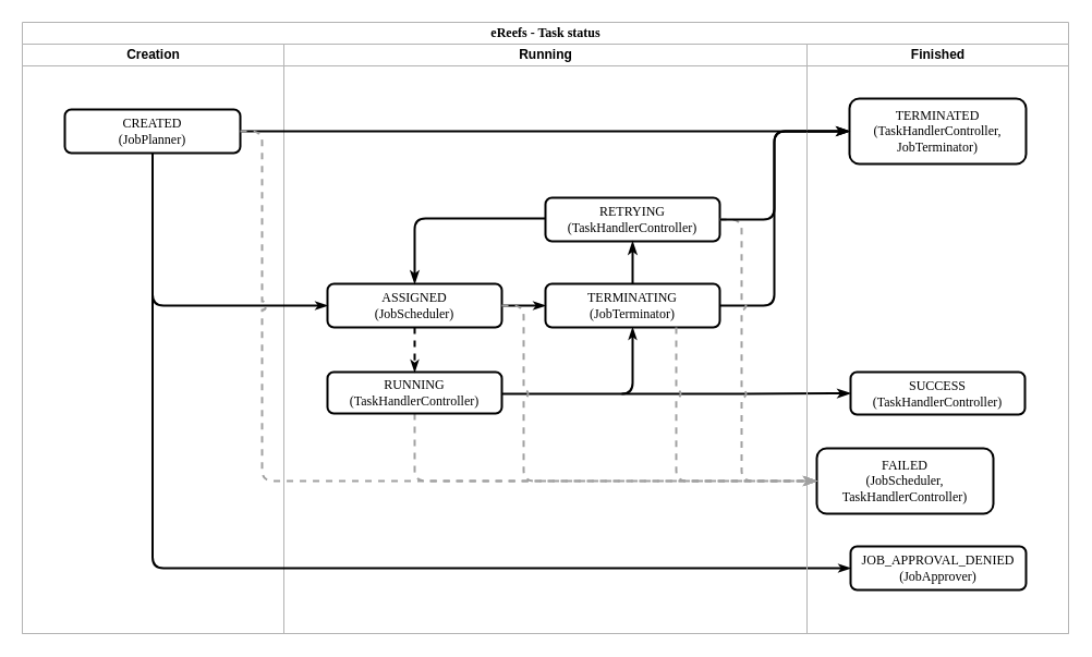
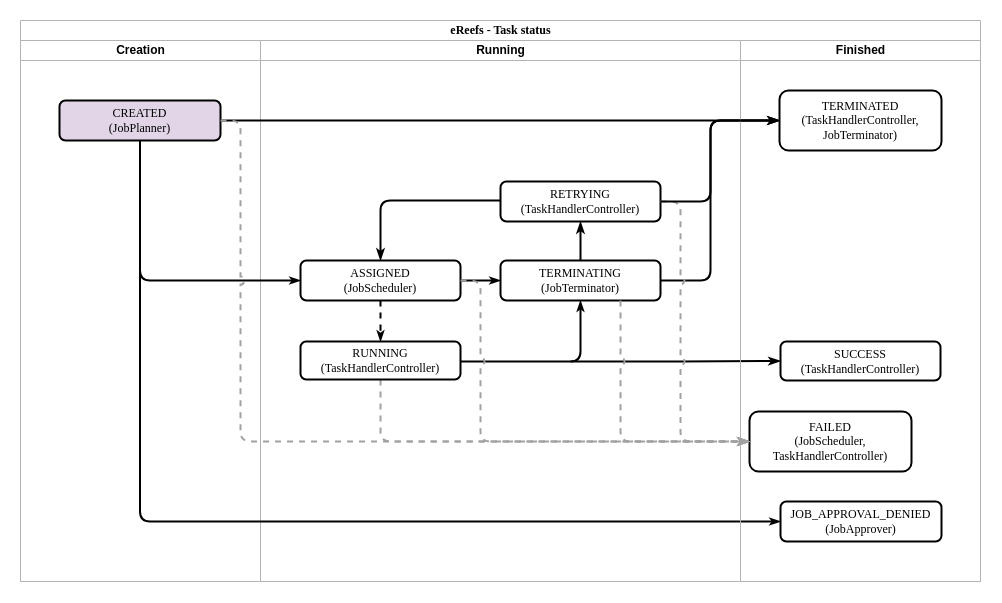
  <mxCell id="0" />
  <mxCell id="1" parent="0" />
  <mxCell id="2" value="eReefs - Task status" style="swimlane;html=1;childLayout=stackLayout;startSize=20;rounded=0;shadow=0;labelBackgroundColor=none;strokeColor=#B3B3B3;strokeWidth=1;fillColor=#ffffff;fontFamily=Verdana;fontSize=12;fontColor=#000000;align=center;" parent="1" vertex="1"><mxGeometry x="20" y="20" width="960" height="561" as="geometry" /></mxCell>
  <mxCell id="3" value="" style="edgeStyle=orthogonalEdgeStyle;rounded=1;orthogonalLoop=1;jettySize=auto;html=1;fontSize=12;entryX=0;entryY=0.5;entryDx=0;entryDy=0;strokeWidth=2;endArrow=classicThin;endFill=1;" parent="2" target="31" edge="1"><mxGeometry relative="1" as="geometry"><mxPoint x="550" y="341" as="sourcePoint" /><mxPoint x="620" y="345" as="targetPoint" /><Array as="points"><mxPoint x="650" y="341" /><mxPoint x="650" y="341" /></Array></mxGeometry></mxCell>
  <mxCell id="4" value="Creation" style="swimlane;html=1;startSize=20;fontSize=12;strokeColor=#B3B3B3;" parent="2" vertex="1"><mxGeometry y="20" width="240" height="541" as="geometry" /></mxCell>
- <mxCell id="5" value="CREATED&lt;br&gt;(JobPlanner)" style="rounded=1;whiteSpace=wrap;html=1;shadow=0;labelBackgroundColor=none;strokeColor=#000000;strokeWidth=2;fillColor=#ffffff;fontFamily=Verdana;fontSize=12;fontColor=#000000;align=center;fontStyle=0" parent="4" vertex="1"><mxGeometry x="39" y="60" width="161" height="40" as="geometry" /></mxCell>
+ <mxCell id="5" value="CREATED&lt;br&gt;(JobPlanner)" style="rounded=1;whiteSpace=wrap;html=1;shadow=0;labelBackgroundColor=none;strokeColor=#000000;strokeWidth=2;fillColor=#e1d5e7;fontFamily=Verdana;fontSize=12;fontColor=#000000;align=center;fontStyle=0;" parent="4" vertex="1"><mxGeometry x="39" y="60" width="161" height="40" as="geometry" /></mxCell>
  <mxCell id="6" style="edgeStyle=orthogonalEdgeStyle;rounded=1;html=1;labelBackgroundColor=none;startArrow=none;startFill=0;startSize=5;endArrow=classicThin;endFill=1;endSize=5;jettySize=auto;orthogonalLoop=1;strokeColor=#000000;strokeWidth=1;fontFamily=Verdana;fontSize=8;fontColor=#000000;" parent="2" edge="1"><mxGeometry relative="1" as="geometry"><mxPoint x="120" y="205" as="sourcePoint" /></mxGeometry></mxCell>
  <mxCell id="7" style="edgeStyle=orthogonalEdgeStyle;rounded=1;html=1;labelBackgroundColor=none;startArrow=none;startFill=0;startSize=5;endArrow=classicThin;endFill=1;endSize=5;jettySize=auto;orthogonalLoop=1;strokeColor=#000000;strokeWidth=1;fontFamily=Verdana;fontSize=8;fontColor=#000000;" parent="2" edge="1"><mxGeometry relative="1" as="geometry"><mxPoint x="70" y="235" as="targetPoint" /></mxGeometry></mxCell>
  <mxCell id="8" style="edgeStyle=orthogonalEdgeStyle;rounded=1;html=1;labelBackgroundColor=none;startArrow=none;startFill=0;startSize=5;endArrow=classicThin;endFill=1;endSize=5;jettySize=auto;orthogonalLoop=1;strokeColor=#000000;strokeWidth=1;fontFamily=Verdana;fontSize=8;fontColor=#000000;" parent="2" edge="1"><mxGeometry relative="1" as="geometry"><Array as="points"><mxPoint x="20" y="690" /><mxPoint x="20" y="370" /><mxPoint x="70" y="370" /></Array><mxPoint x="70" y="235" as="targetPoint" /></mxGeometry></mxCell>
  <mxCell id="9" style="edgeStyle=orthogonalEdgeStyle;rounded=1;html=1;labelBackgroundColor=none;startArrow=none;startFill=0;startSize=5;endArrow=classicThin;endFill=1;endSize=5;jettySize=auto;orthogonalLoop=1;strokeColor=#000000;strokeWidth=1;fontFamily=Verdana;fontSize=8;fontColor=#000000;" parent="2" edge="1"><mxGeometry relative="1" as="geometry"><Array as="points"><mxPoint x="80" y="650" /><mxPoint x="490" y="650" /><mxPoint x="490" y="610" /></Array><mxPoint x="80" y="640" as="sourcePoint" /></mxGeometry></mxCell>
  <mxCell id="10" style="edgeStyle=orthogonalEdgeStyle;rounded=1;html=1;labelBackgroundColor=none;startArrow=none;startFill=0;startSize=5;endArrow=classicThin;endFill=1;endSize=5;jettySize=auto;orthogonalLoop=1;strokeColor=#000000;strokeWidth=1;fontFamily=Verdana;fontSize=8;fontColor=#000000;" parent="2" edge="1"><mxGeometry relative="1" as="geometry"><mxPoint x="600" y="610" as="sourcePoint" /></mxGeometry></mxCell>
  <mxCell id="11" value="" style="edgeStyle=orthogonalEdgeStyle;rounded=1;orthogonalLoop=1;jettySize=auto;html=1;fontSize=12;strokeWidth=2;endArrow=classicThin;endFill=1;entryX=0;entryY=0.5;entryDx=0;entryDy=0;jumpStyle=arc;strokeColor=#A1A1A1;dashed=1;" parent="2" source="15" target="32" edge="1"><mxGeometry relative="1" as="geometry"><mxPoint x="610" y="420" as="sourcePoint" /><mxPoint x="650" y="401" as="targetPoint" /><Array as="points"><mxPoint x="360" y="421" /></Array></mxGeometry></mxCell>
  <mxCell id="12" value="Running" style="swimlane;html=1;startSize=20;strokeColor=#B3B3B3;" parent="2" vertex="1"><mxGeometry x="240" y="20" width="480" height="541" as="geometry" /></mxCell>
  <mxCell id="13" style="edgeStyle=orthogonalEdgeStyle;rounded=1;html=1;labelBackgroundColor=none;startArrow=none;startFill=0;startSize=5;endArrow=classicThin;endFill=1;endSize=5;jettySize=auto;orthogonalLoop=1;strokeColor=#000000;strokeWidth=2;fontFamily=Verdana;fontSize=8;fontColor=#000000;jumpSize=14;" parent="12" source="15" target="17" edge="1"><mxGeometry relative="1" as="geometry"><mxPoint x="206" y="358" as="sourcePoint" /><mxPoint x="451" y="158" as="targetPoint" /><Array as="points"><mxPoint x="320" y="321" /></Array></mxGeometry></mxCell>
  <mxCell id="14" value="ASSIGNED&lt;br&gt;(JobScheduler)" style="rounded=1;whiteSpace=wrap;html=1;shadow=0;labelBackgroundColor=none;strokeColor=#000000;strokeWidth=2;fillColor=#ffffff;fontFamily=Verdana;fontSize=12;fontColor=#000000;align=center;fontStyle=0" parent="12" vertex="1"><mxGeometry x="40" y="220" width="160" height="40" as="geometry" /></mxCell>
  <mxCell id="15" value="RUNNING&lt;br&gt;(TaskHandlerController)" style="rounded=1;whiteSpace=wrap;html=1;shadow=0;labelBackgroundColor=none;strokeColor=#000000;strokeWidth=2;fillColor=#ffffff;fontFamily=Verdana;fontSize=12;fontColor=#000000;align=center;fontStyle=0" parent="12" vertex="1"><mxGeometry x="40" y="301" width="160" height="38" as="geometry" /></mxCell>
  <mxCell id="16" style="edgeStyle=orthogonalEdgeStyle;rounded=1;html=1;labelBackgroundColor=none;startArrow=none;startFill=0;startSize=5;endArrow=classicThin;endFill=1;endSize=5;jettySize=auto;orthogonalLoop=1;strokeColor=#000000;strokeWidth=2;fontFamily=Verdana;fontSize=8;fontColor=#000000;exitX=0.5;exitY=1;exitDx=0;exitDy=0;dashed=1;" parent="12" source="14" target="15" edge="1"><mxGeometry relative="1" as="geometry"><mxPoint x="221" y="568" as="sourcePoint" /><mxPoint x="310" y="255" as="targetPoint" /><Array as="points"><mxPoint x="120" y="291" /><mxPoint x="120" y="291" /></Array></mxGeometry></mxCell>
  <mxCell id="17" value="TERMINATING&lt;br&gt;(JobTerminator)" style="rounded=1;whiteSpace=wrap;html=1;shadow=0;labelBackgroundColor=none;strokeColor=#000000;strokeWidth=2;fillColor=#ffffff;fontFamily=Verdana;fontSize=12;fontColor=#000000;align=center;fontStyle=0" parent="12" vertex="1"><mxGeometry x="240" y="220" width="160" height="40" as="geometry" /></mxCell>
  <mxCell id="18" style="edgeStyle=orthogonalEdgeStyle;rounded=1;html=1;labelBackgroundColor=none;startArrow=none;startFill=0;startSize=5;endArrow=classicThin;endFill=1;endSize=5;jettySize=auto;orthogonalLoop=1;strokeColor=#000000;strokeWidth=2;fontFamily=Verdana;fontSize=8;fontColor=#000000;" parent="12" source="14" target="17" edge="1"><mxGeometry relative="1" as="geometry"><mxPoint x="-29" y="0.5" as="sourcePoint" /><mxPoint x="370" y="150" as="targetPoint" /><Array as="points"><mxPoint x="190" y="241" /><mxPoint x="190" y="241" /></Array></mxGeometry></mxCell>
  <mxCell id="19" value="RETRYING&lt;br&gt;(TaskHandlerController)" style="rounded=1;whiteSpace=wrap;html=1;shadow=0;labelBackgroundColor=none;strokeColor=#000000;strokeWidth=2;fillColor=#ffffff;fontFamily=Verdana;fontSize=12;fontColor=#000000;align=center;fontStyle=0" parent="12" vertex="1"><mxGeometry x="240" y="141" width="160" height="40" as="geometry" /></mxCell>
  <mxCell id="20" value="" style="edgeStyle=orthogonalEdgeStyle;rounded=1;orthogonalLoop=1;jettySize=auto;html=1;fontSize=12;strokeWidth=2;endArrow=classicThin;endFill=1;" parent="12" source="19" target="14" edge="1"><mxGeometry relative="1" as="geometry"><mxPoint x="711" y="338" as="sourcePoint" /><mxPoint x="789" y="338" as="targetPoint" /><Array as="points"><mxPoint x="120" y="160" /></Array></mxGeometry></mxCell>
  <mxCell id="21" value="" style="edgeStyle=orthogonalEdgeStyle;rounded=1;orthogonalLoop=1;jettySize=auto;html=1;fontSize=12;strokeWidth=2;endArrow=classicThin;endFill=1;" parent="12" source="17" target="19" edge="1"><mxGeometry relative="1" as="geometry"><mxPoint x="211" y="328" as="sourcePoint" /><mxPoint x="289" y="328" as="targetPoint" /><Array as="points"><mxPoint x="320" y="211" /><mxPoint x="320" y="211" /></Array></mxGeometry></mxCell>
  <mxCell id="22" style="edgeStyle=orthogonalEdgeStyle;rounded=1;html=1;labelBackgroundColor=none;startArrow=none;startFill=0;startSize=5;endArrow=classicThin;endFill=1;endSize=5;jettySize=auto;orthogonalLoop=1;strokeColor=#000000;strokeWidth=2;fontFamily=Verdana;fontSize=8;fontColor=#000000;" parent="2" source="5" target="14" edge="1"><mxGeometry relative="1" as="geometry"><mxPoint x="190" y="170" as="targetPoint" /><Array as="points"><mxPoint x="120" y="260" /></Array></mxGeometry></mxCell>
  <mxCell id="23" style="edgeStyle=orthogonalEdgeStyle;rounded=1;html=1;labelBackgroundColor=none;startArrow=none;startFill=0;startSize=5;endArrow=classicThin;endFill=1;endSize=5;jettySize=auto;orthogonalLoop=1;strokeColor=#000000;strokeWidth=2;fontFamily=Verdana;fontSize=8;fontColor=#000000;exitX=1;exitY=0.5;exitDx=0;exitDy=0;" parent="2" source="5" target="30" edge="1"><mxGeometry relative="1" as="geometry"><mxPoint x="446" y="208" as="sourcePoint" /><mxPoint x="779" y="105" as="targetPoint" /><Array as="points"><mxPoint x="650" y="100" /><mxPoint x="650" y="100" /></Array></mxGeometry></mxCell>
  <mxCell id="24" style="edgeStyle=orthogonalEdgeStyle;rounded=1;html=1;labelBackgroundColor=none;startArrow=none;startFill=0;startSize=5;endArrow=classicThin;endFill=1;endSize=5;jettySize=auto;orthogonalLoop=1;strokeColor=#000000;strokeWidth=2;fontFamily=Verdana;fontSize=8;fontColor=#000000;entryX=0;entryY=0.5;entryDx=0;entryDy=0;" parent="2" source="5" target="33" edge="1"><mxGeometry relative="1" as="geometry"><mxPoint x="534" y="188" as="targetPoint" /><Array as="points"><mxPoint x="120" y="501" /></Array><mxPoint x="211" y="108" as="sourcePoint" /></mxGeometry></mxCell>
  <mxCell id="25" value="" style="edgeStyle=orthogonalEdgeStyle;rounded=1;orthogonalLoop=1;jettySize=auto;html=1;fontSize=12;strokeWidth=2;endArrow=classicThin;endFill=1;" parent="2" source="17" target="30" edge="1"><mxGeometry relative="1" as="geometry"><Array as="points"><mxPoint x="690" y="260" /><mxPoint x="690" y="100" /></Array><mxPoint x="432" y="144" as="sourcePoint" /></mxGeometry></mxCell>
  <mxCell id="26" value="Finished" style="swimlane;html=1;startSize=20;strokeColor=#B3B3B3;" parent="2" vertex="1"><mxGeometry x="720" y="20" width="240" height="541" as="geometry" /></mxCell>
  <mxCell id="27" style="edgeStyle=orthogonalEdgeStyle;rounded=1;html=1;labelBackgroundColor=none;startArrow=none;startFill=0;startSize=5;endArrow=classicThin;endFill=1;endSize=5;jettySize=auto;orthogonalLoop=1;strokeColor=#000000;strokeWidth=1;fontFamily=Verdana;fontSize=8;fontColor=#000000;" parent="26" edge="1"><mxGeometry relative="1" as="geometry"><mxPoint x="80" y="320" as="targetPoint" /></mxGeometry></mxCell>
  <mxCell id="28" style="edgeStyle=orthogonalEdgeStyle;rounded=1;html=1;labelBackgroundColor=none;startArrow=none;startFill=0;startSize=5;endArrow=classicThin;endFill=1;endSize=5;jettySize=auto;orthogonalLoop=1;strokeColor=#000000;strokeWidth=1;fontFamily=Verdana;fontSize=8;fontColor=#000000;" parent="26" edge="1"><mxGeometry relative="1" as="geometry"><mxPoint x="80" y="400" as="targetPoint" /></mxGeometry></mxCell>
  <mxCell id="29" style="edgeStyle=orthogonalEdgeStyle;rounded=1;html=1;labelBackgroundColor=none;startArrow=none;startFill=0;startSize=5;endArrow=classicThin;endFill=1;endSize=5;jettySize=auto;orthogonalLoop=1;strokeColor=#000000;strokeWidth=1;fontFamily=Verdana;fontSize=8;fontColor=#000000;" parent="26" edge="1"><mxGeometry relative="1" as="geometry"><mxPoint x="80" y="620" as="sourcePoint" /></mxGeometry></mxCell>
  <mxCell id="30" value="TERMINATED&lt;br&gt;(TaskHandlerController, JobTerminator)" style="rounded=1;whiteSpace=wrap;html=1;shadow=0;labelBackgroundColor=none;strokeColor=#000000;strokeWidth=2;fillColor=#ffffff;fontFamily=Verdana;fontSize=12;fontColor=#000000;align=center;fontStyle=0" parent="26" vertex="1"><mxGeometry x="39" y="50" width="162" height="60" as="geometry" /></mxCell>
  <mxCell id="31" value="SUCCESS&lt;br&gt;(TaskHandlerController)" style="rounded=1;whiteSpace=wrap;html=1;shadow=0;labelBackgroundColor=none;strokeColor=#000000;strokeWidth=2;fillColor=#ffffff;fontFamily=Verdana;fontSize=12;fontColor=#000000;align=center;fontStyle=0" parent="26" vertex="1"><mxGeometry x="40" y="301" width="160" height="39" as="geometry" /></mxCell>
  <mxCell id="32" value="FAILED&lt;br&gt;(JobScheduler, TaskHandlerController)" style="rounded=1;whiteSpace=wrap;html=1;shadow=0;labelBackgroundColor=none;strokeColor=#000000;strokeWidth=2;fillColor=#ffffff;fontFamily=Verdana;fontSize=12;fontColor=#000000;align=center;fontStyle=0" parent="26" vertex="1"><mxGeometry x="9" y="371" width="162" height="60" as="geometry" /></mxCell>
  <mxCell id="33" value="&lt;div&gt;JOB_APPROVAL_DENIED&lt;br&gt;(JobApprover)&lt;/div&gt;" style="rounded=1;whiteSpace=wrap;html=1;shadow=0;labelBackgroundColor=none;strokeColor=#000000;strokeWidth=2;fillColor=#ffffff;fontFamily=Verdana;fontSize=12;fontColor=#000000;align=center;fontStyle=0" parent="26" vertex="1"><mxGeometry x="40" y="461" width="161" height="40" as="geometry" /></mxCell>
  <mxCell id="34" value="" style="edgeStyle=orthogonalEdgeStyle;rounded=1;orthogonalLoop=1;jettySize=auto;html=1;fontSize=12;strokeWidth=2;endArrow=classicThin;endFill=1;jumpStyle=arc;strokeColor=#A1A1A1;dashed=1;" parent="2" source="19" target="32" edge="1"><mxGeometry relative="1" as="geometry"><mxPoint x="450" y="269.833" as="sourcePoint" /><mxPoint x="769" y="430.667" as="targetPoint" /><Array as="points"><mxPoint x="660" y="181" /><mxPoint x="660" y="421" /></Array></mxGeometry></mxCell>
  <mxCell id="35" value="" style="edgeStyle=orthogonalEdgeStyle;rounded=1;orthogonalLoop=1;jettySize=auto;html=1;fontSize=12;strokeWidth=2;endArrow=classicThin;endFill=1;jumpStyle=arc;strokeColor=#A1A1A1;dashed=1;" parent="2" source="17" target="32" edge="1"><mxGeometry relative="1" as="geometry"><mxPoint x="460" y="279.833" as="sourcePoint" /><mxPoint x="779" y="440.667" as="targetPoint" /><Array as="points"><mxPoint x="600" y="421" /></Array></mxGeometry></mxCell>
  <mxCell id="36" value="" style="edgeStyle=orthogonalEdgeStyle;rounded=1;orthogonalLoop=1;jettySize=auto;html=1;fontSize=12;strokeWidth=2;endArrow=classicThin;endFill=1;jumpStyle=arc;strokeColor=#A1A1A1;dashed=1;" parent="2" source="5" target="32" edge="1"><mxGeometry relative="1" as="geometry"><mxPoint x="370" y="369" as="sourcePoint" /><mxPoint x="769" y="431" as="targetPoint" /><Array as="points"><mxPoint x="220" y="100" /><mxPoint x="220" y="421" /></Array></mxGeometry></mxCell>
  <mxCell id="37" value="" style="edgeStyle=orthogonalEdgeStyle;rounded=1;orthogonalLoop=1;jettySize=auto;html=1;fontSize=12;strokeWidth=2;endArrow=classicThin;endFill=1;jumpStyle=arc;strokeColor=#A1A1A1;dashed=1;" parent="2" source="14" target="32" edge="1"><mxGeometry relative="1" as="geometry"><mxPoint x="459.944" y="290.5" as="sourcePoint" /><mxPoint x="619" y="431.389" as="targetPoint" /><Array as="points"><mxPoint x="460" y="260" /><mxPoint x="460" y="421" /></Array></mxGeometry></mxCell>
  <mxCell id="38" value="" style="edgeStyle=orthogonalEdgeStyle;rounded=1;orthogonalLoop=1;jettySize=auto;html=1;fontSize=12;strokeWidth=2;endArrow=classicThin;endFill=1;" edge="1" parent="2" source="19" target="30"><mxGeometry relative="1" as="geometry"><Array as="points"><mxPoint x="690" y="181" /><mxPoint x="690" y="100" /></Array><mxPoint x="650" y="270" as="sourcePoint" /><mxPoint x="769" y="110" as="targetPoint" /></mxGeometry></mxCell>
